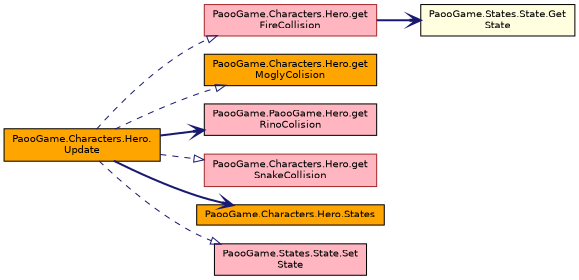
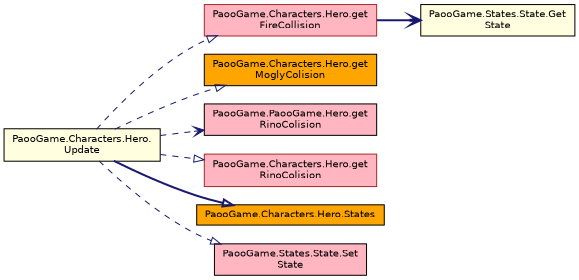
  digraph {
    rankdir=LR
    node [color=black fillcolor=lightpink fontname=Helvetica fontsize=10 shape=record style=filled]
    edge [arrowhead=onormal color=midnightblue fontname=Helvetica fontsize=10 labelfontname=Helvetica labelfontsize=10 style=dashed]
-   n1 [fillcolor=orange fontcolor=black height=0.2 label="PaooGame.Characters.Hero.\lUpdate" width=0.4]
+   n1 [fillcolor=lightyellow fontcolor=black height=0.2 label="PaooGame.Characters.Hero.\lUpdate" width=0.4]
    n2 [color=brown height=0.2 label="PaooGame.Characters.Hero.get\lFireCollision" width=0.4]
    n3 [fillcolor=orange height=0.2 label="PaooGame.Characters.Hero.get\lMoglyColision" width=0.4]
    n4 [height=0.2 label="PaooGame.PaooGame.Hero.get\lRinoColision" width=0.4]
-   n5 [color=brown height=0.2 label="PaooGame.Characters.Hero.get\lSnakeCollision" width=0.4]
+   n5 [color=brown height=0.2 label="PaooGame.Characters.Hero.get\lRinoColision" width=0.4]
    n6 [fillcolor=orange height=0.2 label="PaooGame.Characters.Hero.States" width=0.4]
    n7 [height=0.2 label="PaooGame.States.State.Set\lState" width=0.4]
    n8 [fillcolor=lightyellow height=0.2 label="PaooGame.States.State.Get\lState" width=0.4]
    n1 -> n2
    n1 -> n3
-   n1 -> n4 [arrowhead=vee style=bold]
+   n1 -> n4 [arrowhead=vee]
    n1 -> n5
-   n1 -> n6 [arrowhead=vee style=bold]
+   n1 -> n6 [style=bold]
    n1 -> n7
    n2 -> n8 [arrowhead=vee style=bold]
  }
